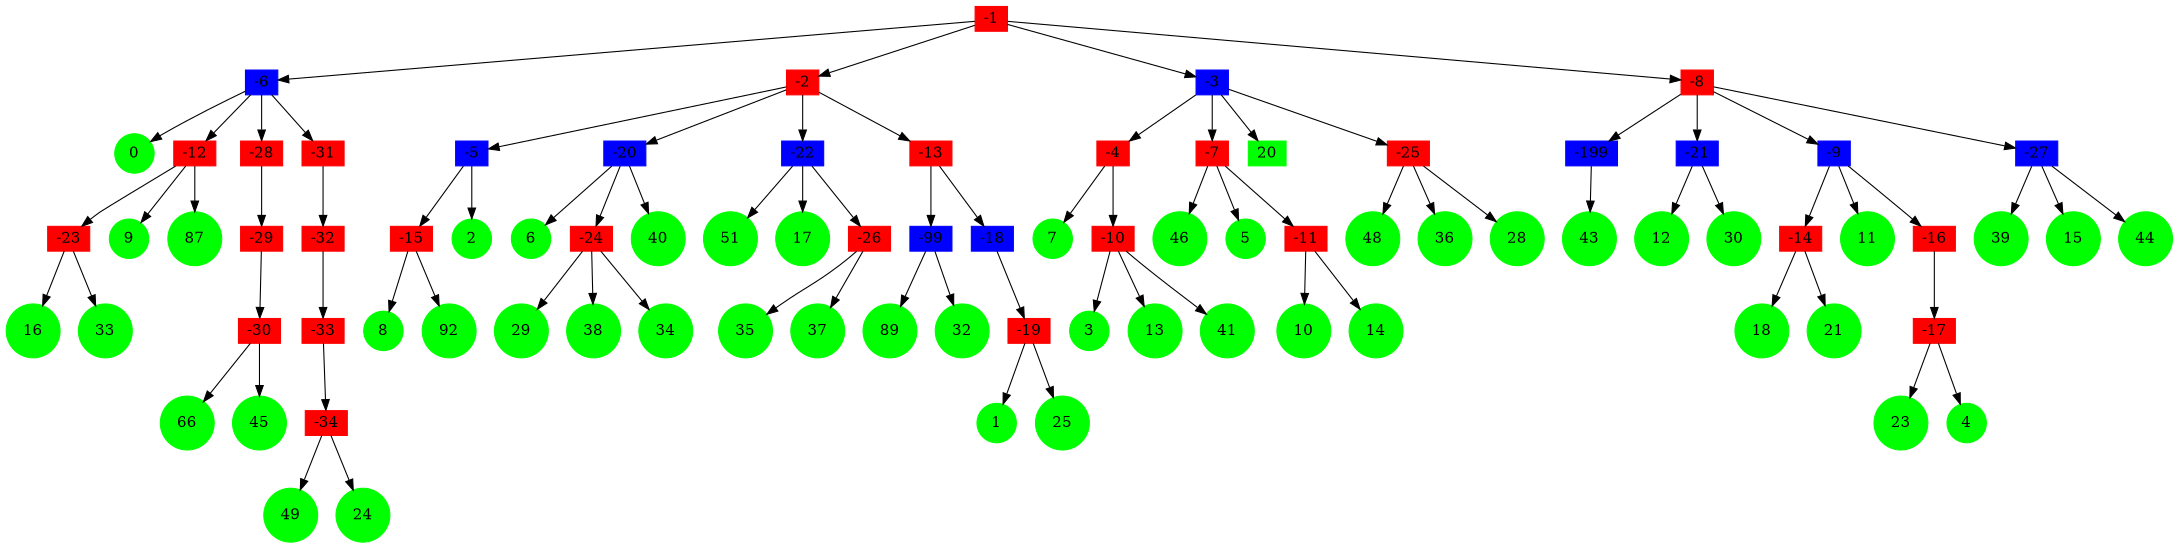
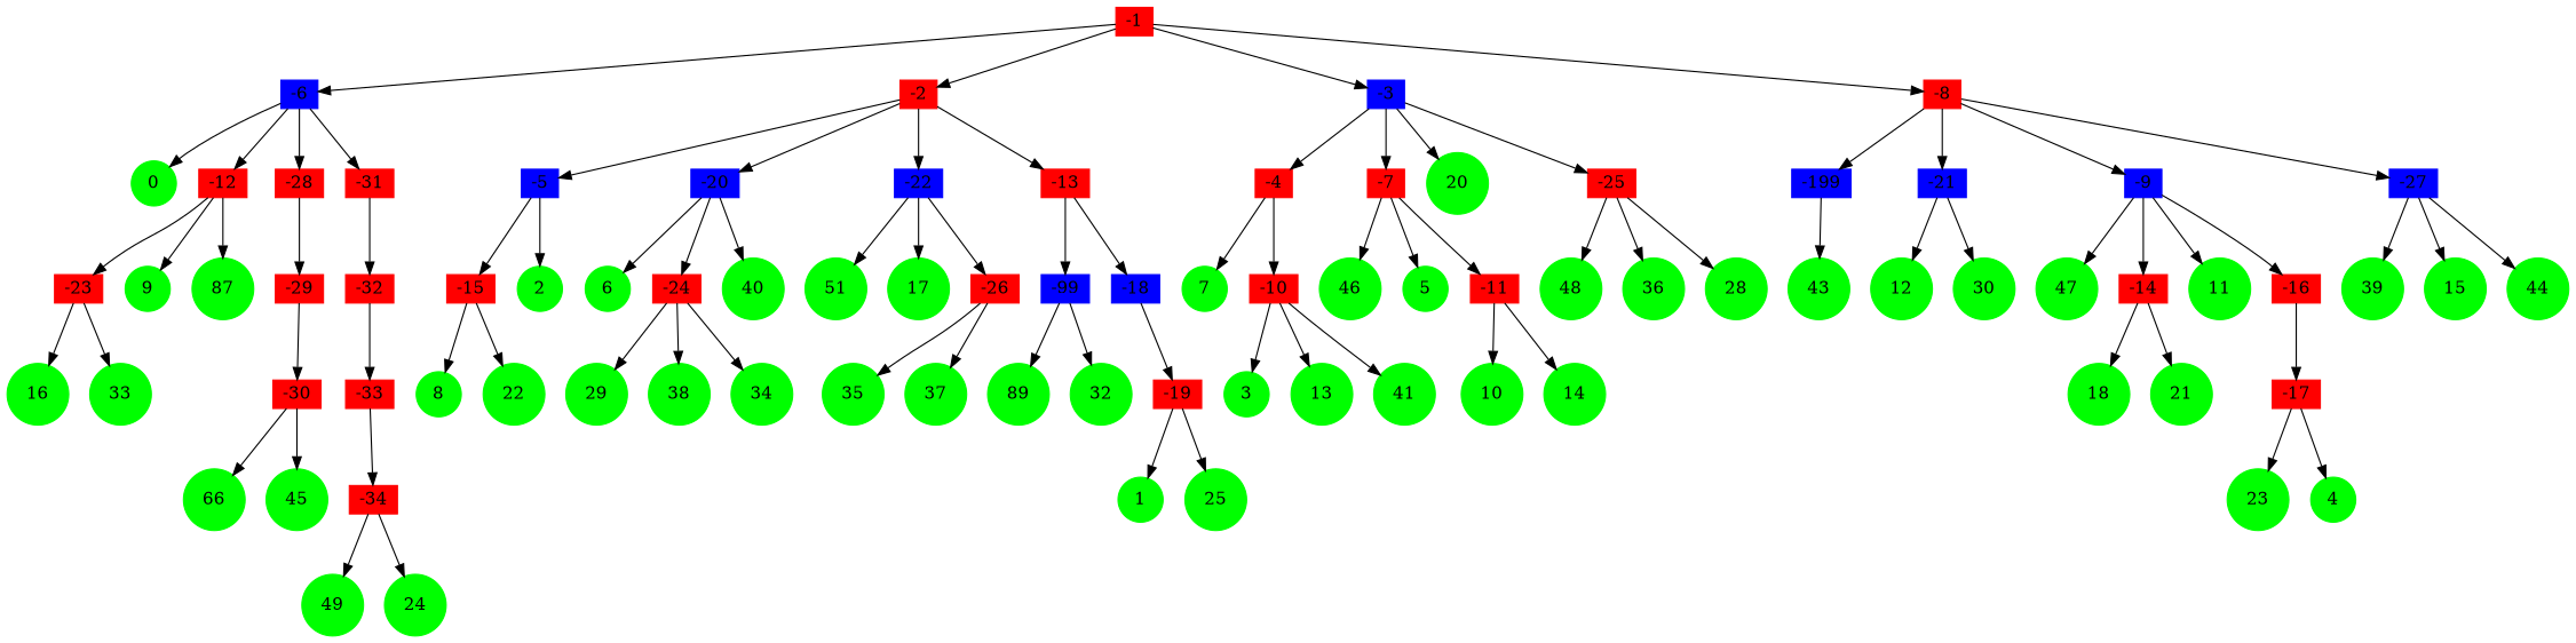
  digraph {
    node [color=green shape=circle style=filled]
    -1 [color=red height=0.2 shape=box width=0.2]
    -6 [color=blue height=0.2 shape=box width=0.2]
    -2 [color=red height=0.2 shape=box width=0.2]
    -3 [color=blue height=0.2 shape=box width=0.2]
    -8 [color=red height=0.2 shape=box width=0.2]
    0 [height=0.2 width=0.2]
    -12 [color=red height=0.2 shape=box width=0.2]
    -28 [color=red height=0.2 shape=box width=0.2]
    -31 [color=red height=0.2 shape=box width=0.2]
    -5 [color=blue height=0.2 shape=box width=0.2]
    -20 [color=blue height=0.2 shape=box width=0.2]
    -22 [color=blue height=0.2 shape=box width=0.2]
    -13 [color=red height=0.2 shape=box width=0.2]
    -4 [color=red height=0.2 shape=box width=0.2]
    -7 [color=red height=0.2 shape=box width=0.2]
-   20 [height=0.2 shape=box width=0.2]
+   20 [height=0.2 width=0.2]
    -25 [color=red height=0.2 shape=box width=0.2]
    -199 [color=blue height=0.2 shape=box width=0.2]
    -21 [color=blue height=0.2 shape=box width=0.2]
    -9 [color=blue height=0.2 shape=box width=0.2]
    -27 [color=blue height=0.2 shape=box width=0.2]
    -23 [color=red height=0.2 shape=box width=0.2]
    9 [height=0.2 width=0.2]
    n24 [height=0.2 label=87 width=0.2]
    -29 [color=red height=0.2 shape=box width=0.2]
    -32 [color=red height=0.2 shape=box width=0.2]
    16 [height=0.2 width=0.2]
    33 [height=0.2 width=0.2]
    -30 [color=red height=0.2 shape=box width=0.2]
    n30 [height=0.2 label=66 width=0.2]
    45 [height=0.2 width=0.2]
    -33 [color=red height=0.2 shape=box width=0.2]
    -34 [color=red height=0.2 shape=box width=0.2]
    49 [height=0.2 width=0.2]
    24 [height=0.2 width=0.2]
    -15 [color=red height=0.2 shape=box width=0.2]
    2 [height=0.2 width=0.2]
    6 [height=0.2 width=0.2]
    -24 [color=red height=0.2 shape=box width=0.2]
    40 [height=0.2 width=0.2]
    n41 [height=0.2 label=51 width=0.2]
    17 [height=0.2 width=0.2]
    -26 [color=red height=0.2 shape=box width=0.2]
    -99 [color=blue height=0.2 shape=box width=0.2]
    -18 [color=blue height=0.2 shape=box width=0.2]
    8 [height=0.2 width=0.2]
-   22 [height=0.2 width=0.2 label=92]
+   22 [height=0.2 width=0.2]
    29 [height=0.2 width=0.2]
    38 [height=0.2 width=0.2]
    34 [height=0.2 width=0.2]
    35 [height=0.2 width=0.2]
    37 [height=0.2 width=0.2]
    n53 [height=0.2 label=89 width=0.2]
    32 [height=0.2 width=0.2]
    -19 [color=red height=0.2 shape=box width=0.2]
    1 [height=0.2 width=0.2]
    25 [height=0.2 width=0.2]
    7 [height=0.2 width=0.2]
    -10 [color=red height=0.2 shape=box width=0.2]
    46 [height=0.2 width=0.2]
    5 [height=0.2 width=0.2]
    -11 [color=red height=0.2 shape=box width=0.2]
    48 [height=0.2 width=0.2]
    36 [height=0.2 width=0.2]
    28 [height=0.2 width=0.2]
    3 [height=0.2 width=0.2]
    13 [height=0.2 width=0.2]
    41 [height=0.2 width=0.2]
    10 [height=0.2 width=0.2]
    14 [height=0.2 width=0.2]
    43 [height=0.2 width=0.2]
    12 [height=0.2 width=0.2]
    30 [height=0.2 width=0.2]
+   47 [height=0.2 width=0.2]
    -14 [color=red height=0.2 shape=box width=0.2]
    11 [height=0.2 width=0.2]
    -16 [color=red height=0.2 shape=box width=0.2]
    39 [height=0.2 width=0.2]
    15 [height=0.2 width=0.2]
    44 [height=0.2 width=0.2]
    18 [height=0.2 width=0.2]
    21 [height=0.2 width=0.2]
    -17 [color=red height=0.2 shape=box width=0.2]
    23 [height=0.2 width=0.2]
    4 [height=0.2 width=0.2]
    -1 -> -6
    -1 -> -2
    -1 -> -3
    -1 -> -8
    -6 -> 0
    -6 -> -12
    -6 -> -28
    -6 -> -31
    -2 -> -5
    -2 -> -20
    -2 -> -22
    -2 -> -13
    -3 -> -4
    -3 -> -7
    -3 -> 20
    -3 -> -25
    -8 -> -199
    -8 -> -21
    -8 -> -9
    -8 -> -27
    -12 -> -23
    -12 -> 9
    -12 -> n24
    -28 -> -29
    -31 -> -32
    -5 -> -15
    -5 -> 2
    -20 -> 6
    -20 -> -24
    -20 -> 40
    -22 -> n41
    -22 -> 17
    -22 -> -26
    -13 -> -99
    -13 -> -18
    -4 -> 7
    -4 -> -10
    -7 -> 46
    -7 -> 5
    -7 -> -11
    -25 -> 48
    -25 -> 36
    -25 -> 28
    -199 -> 43
    -21 -> 12
    -21 -> 30
+   -9 -> 47
    -9 -> -14
    -9 -> 11
    -9 -> -16
    -27 -> 39
    -27 -> 15
    -27 -> 44
    -23 -> 16
    -23 -> 33
    -29 -> -30
    -32 -> -33
    -30 -> n30
    -30 -> 45
    -33 -> -34
    -34 -> 49
    -34 -> 24
    -15 -> 8
    -15 -> 22
    -24 -> 29
    -24 -> 38
    -24 -> 34
    -26 -> 35
    -26 -> 37
    -99 -> n53
    -99 -> 32
    -18 -> -19
    -19 -> 1
    -19 -> 25
    -10 -> 3
    -10 -> 13
    -10 -> 41
    -11 -> 10
    -11 -> 14
    -14 -> 18
    -14 -> 21
    -16 -> -17
    -17 -> 23
    -17 -> 4
  }
